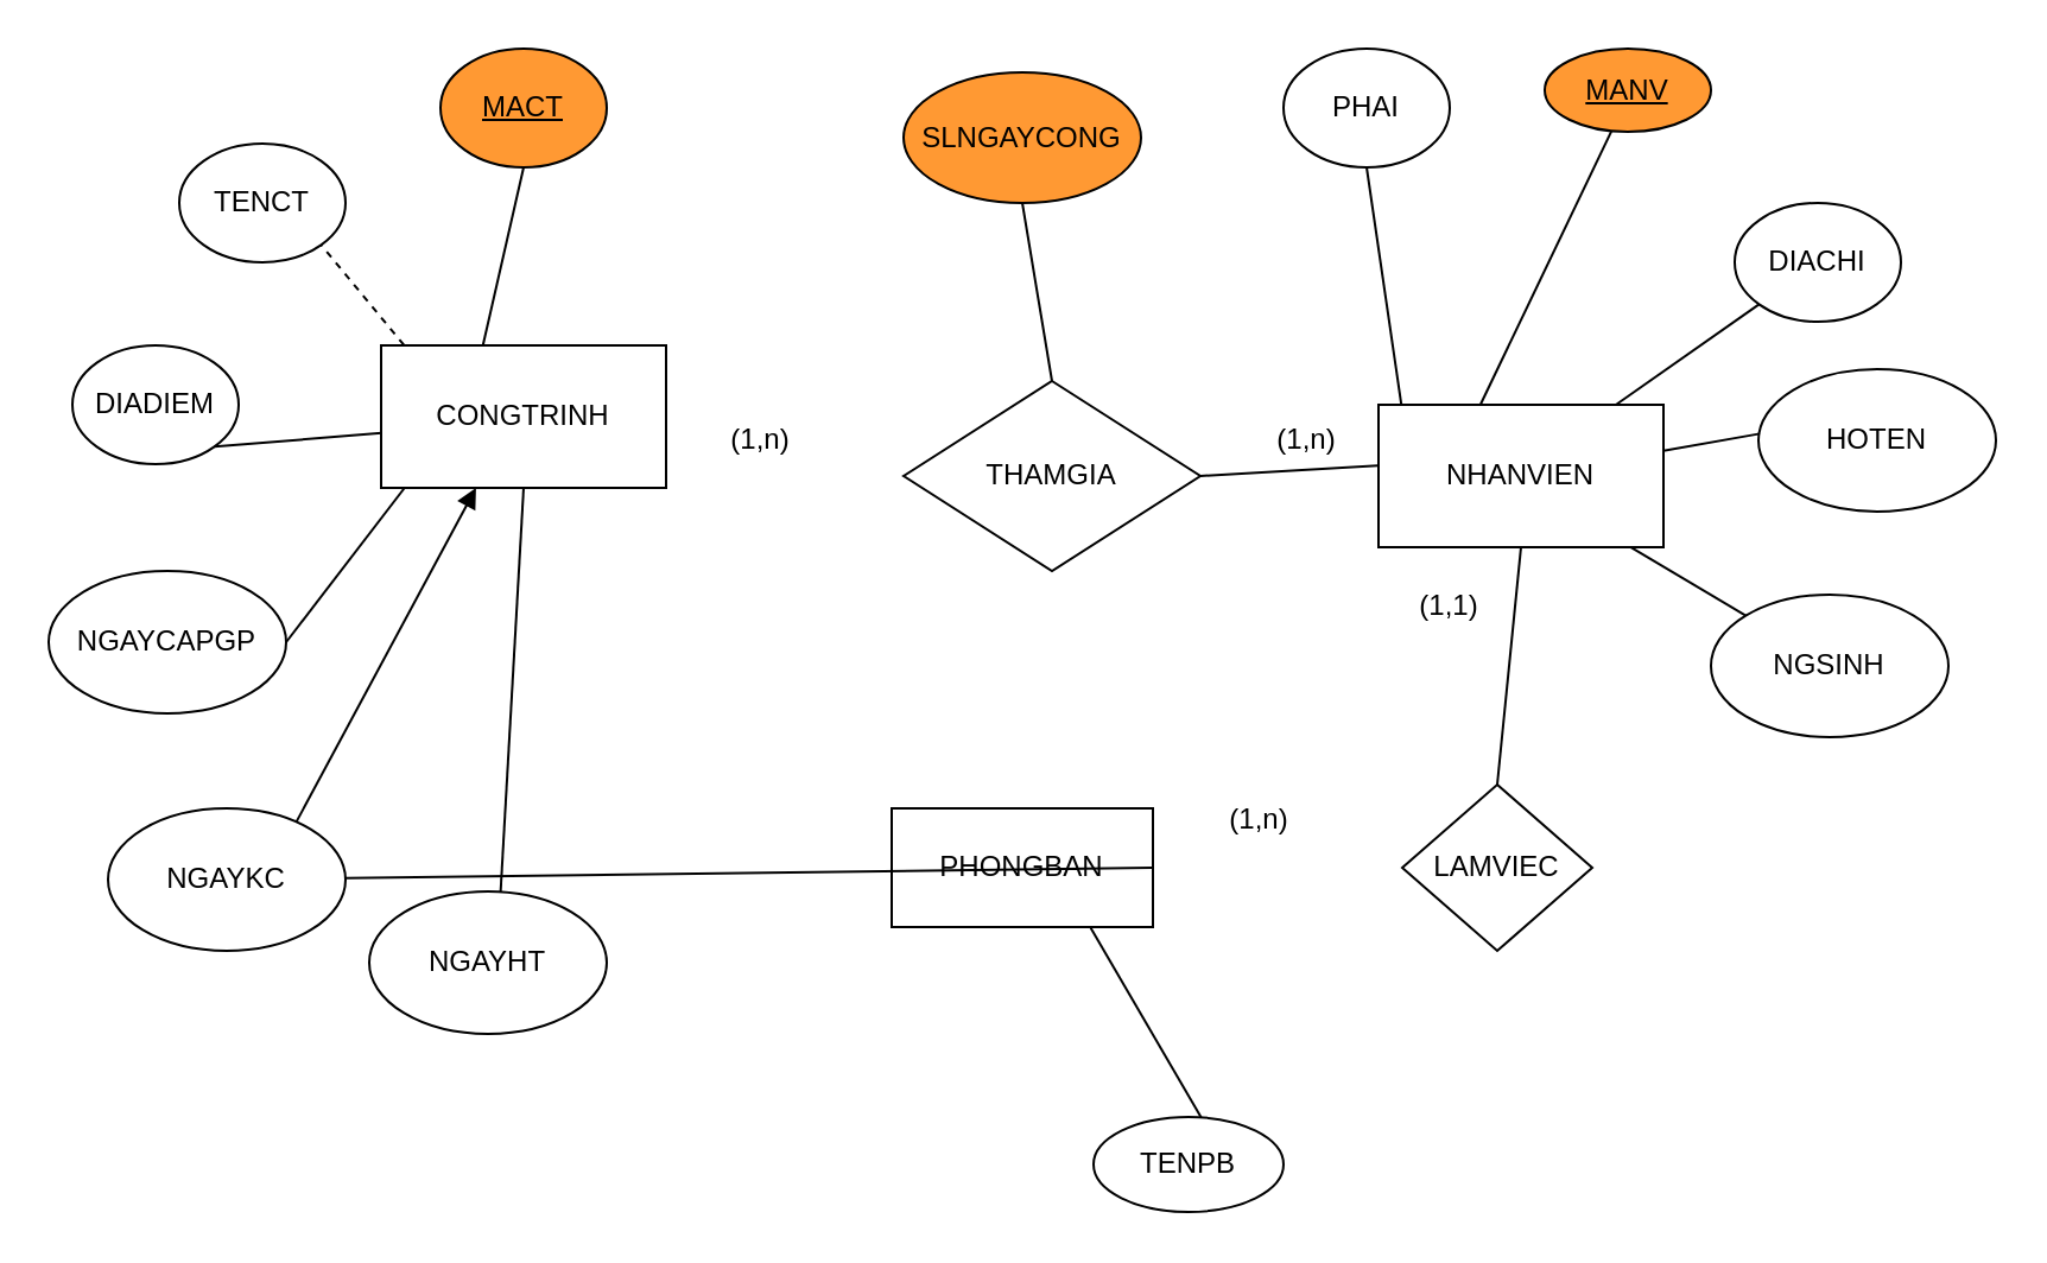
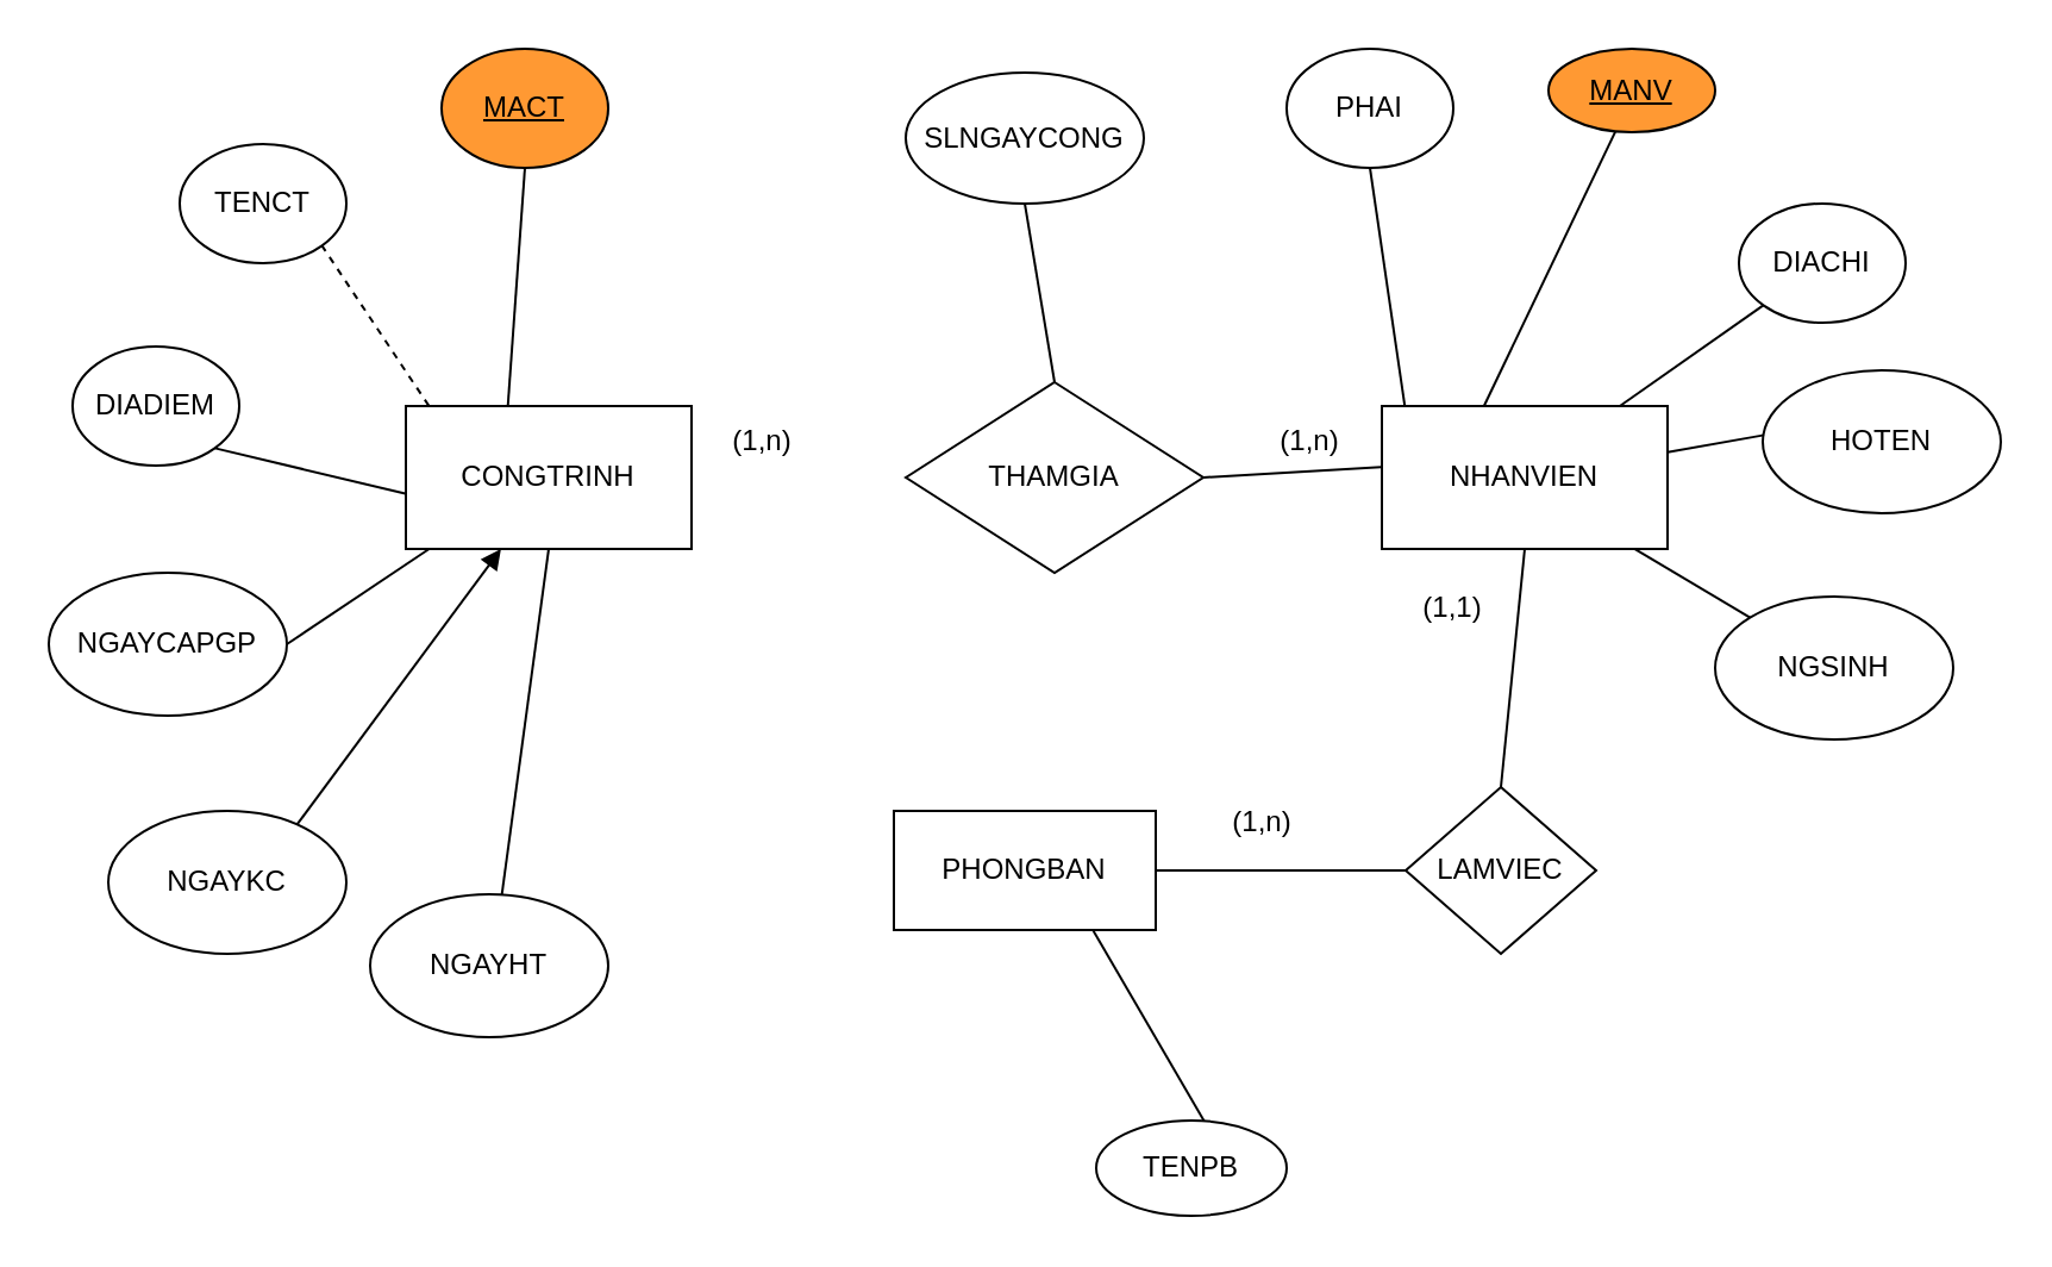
  <mxCell id="0" />
  <mxCell id="1" parent="0" />
- <mxCell id="2" value="CONGTRINH" style="rounded=0;whiteSpace=wrap;html=1;" vertex="1" parent="1"><mxGeometry x="160" y="145" width="120" height="60" as="geometry" /></mxCell>
+ <mxCell id="2" value="CONGTRINH" style="rounded=0;whiteSpace=wrap;html=1;" vertex="1" parent="1"><mxGeometry x="170" y="170" width="120" height="60" as="geometry" /></mxCell>
  <mxCell id="3" value="(1,n)" style="text;html=1;align=center;verticalAlign=middle;whiteSpace=wrap;rounded=0;" vertex="1" parent="1"><mxGeometry x="290" y="170" width="60" height="30" as="geometry" /></mxCell>
  <mxCell id="4" value="MACT" style="ellipse;whiteSpace=wrap;html=1;fontStyle=4;strokeColor=#000000;fillColor=#FF9933;" vertex="1" parent="1"><mxGeometry x="185" y="20" width="70" height="50" as="geometry" /></mxCell>
  <mxCell id="5" value="TENCT" style="ellipse;whiteSpace=wrap;html=1;" vertex="1" parent="1"><mxGeometry x="75" y="60" width="70" height="50" as="geometry" /></mxCell>
  <mxCell id="6" value="DIADIEM" style="ellipse;whiteSpace=wrap;html=1;" vertex="1" parent="1"><mxGeometry x="30" y="145" width="70" height="50" as="geometry" /></mxCell>
  <mxCell id="7" value="NGAYCAPGP" style="ellipse;whiteSpace=wrap;html=1;" vertex="1" parent="1"><mxGeometry x="20" y="240" width="100" height="60" as="geometry" /></mxCell>
  <mxCell id="8" value="NGAYKC" style="ellipse;whiteSpace=wrap;html=1;" vertex="1" parent="1"><mxGeometry x="45" y="340" width="100" height="60" as="geometry" /></mxCell>
  <mxCell id="9" value="NGAYHT" style="ellipse;whiteSpace=wrap;html=1;" vertex="1" parent="1"><mxGeometry x="155" y="375" width="100" height="60" as="geometry" /></mxCell>
  <mxCell id="10" value="" style="endArrow=none;html=1;rounded=0;entryX=0.5;entryY=1;entryDx=0;entryDy=0;exitX=0.357;exitY=0.002;exitDx=0;exitDy=0;exitPerimeter=0;" edge="1" parent="1" source="2" target="4"><mxGeometry width="50" height="50" relative="1" as="geometry"><mxPoint x="205" y="170" as="sourcePoint" /><mxPoint x="255" y="120" as="targetPoint" /></mxGeometry></mxCell>
  <mxCell id="11" value="" style="endArrow=none;html=1;rounded=0;exitX=1;exitY=0.5;exitDx=0;exitDy=0;entryX=0.083;entryY=0.998;entryDx=0;entryDy=0;entryPerimeter=0;" edge="1" parent="1" source="7" target="2"><mxGeometry width="50" height="50" relative="1" as="geometry"><mxPoint x="195" y="280" as="sourcePoint" /><mxPoint x="245" y="230" as="targetPoint" /></mxGeometry></mxCell>
  <mxCell id="12" value="" style="endArrow=block;html=1;rounded=0;entryX=0.333;entryY=1;entryDx=0;entryDy=0;entryPerimeter=0;exitX=0.793;exitY=0.095;exitDx=0;exitDy=0;exitPerimeter=0;" edge="1" parent="1" source="8" target="2"><mxGeometry width="50" height="50" relative="1" as="geometry"><mxPoint x="170" y="320" as="sourcePoint" /><mxPoint x="220" y="270" as="targetPoint" /></mxGeometry></mxCell>
  <mxCell id="13" value="" style="endArrow=none;html=1;rounded=0;entryX=1;entryY=1;entryDx=0;entryDy=0;exitX=0.08;exitY=-0.003;exitDx=0;exitDy=0;exitPerimeter=0;dashed=1;" edge="1" parent="1" source="2" target="5"><mxGeometry width="50" height="50" relative="1" as="geometry"><mxPoint x="150" y="170" as="sourcePoint" /><mxPoint x="200" y="120" as="targetPoint" /></mxGeometry></mxCell>
  <mxCell id="14" value="" style="endArrow=none;html=1;rounded=0;exitX=0.553;exitY=0.006;exitDx=0;exitDy=0;exitPerimeter=0;entryX=0.5;entryY=1;entryDx=0;entryDy=0;" edge="1" parent="1" source="9" target="2"><mxGeometry width="50" height="50" relative="1" as="geometry"><mxPoint x="250" y="300" as="sourcePoint" /><mxPoint x="300" y="250" as="targetPoint" /></mxGeometry></mxCell>
  <mxCell id="15" value="" style="endArrow=none;html=1;rounded=0;exitX=1;exitY=1;exitDx=0;exitDy=0;entryX=0.002;entryY=0.615;entryDx=0;entryDy=0;entryPerimeter=0;" edge="1" parent="1" source="6" target="2"><mxGeometry width="50" height="50" relative="1" as="geometry"><mxPoint x="250" y="240" as="sourcePoint" /><mxPoint x="300" y="190" as="targetPoint" /></mxGeometry></mxCell>
  <mxCell id="16" value="NHANVIEN" style="rounded=0;whiteSpace=wrap;html=1;" vertex="1" parent="1"><mxGeometry x="580" y="170" width="120" height="60" as="geometry" /></mxCell>
  <mxCell id="17" value="MANV" style="ellipse;whiteSpace=wrap;html=1;fontStyle=4;strokeColor=#000000;fillColor=#FF9933;" vertex="1" parent="1"><mxGeometry x="650" y="20" width="70" height="35" as="geometry" /></mxCell>
  <mxCell id="18" value="PHAI" style="ellipse;whiteSpace=wrap;html=1;" vertex="1" parent="1"><mxGeometry x="540" y="20" width="70" height="50" as="geometry" /></mxCell>
  <mxCell id="19" value="DIACHI" style="ellipse;whiteSpace=wrap;html=1;" vertex="1" parent="1"><mxGeometry x="730" y="85" width="70" height="50" as="geometry" /></mxCell>
  <mxCell id="20" value="NGSINH" style="ellipse;whiteSpace=wrap;html=1;" vertex="1" parent="1"><mxGeometry x="720" y="250" width="100" height="60" as="geometry" /></mxCell>
  <mxCell id="21" value="HOTEN" style="ellipse;whiteSpace=wrap;html=1;" vertex="1" parent="1"><mxGeometry x="740" y="155" width="100" height="60" as="geometry" /></mxCell>
  <mxCell id="22" value="" style="endArrow=none;html=1;rounded=0;exitX=0.357;exitY=0.002;exitDx=0;exitDy=0;exitPerimeter=0;entryX=0.4;entryY=0.998;entryDx=0;entryDy=0;entryPerimeter=0;" edge="1" parent="1" source="16" target="17"><mxGeometry width="50" height="50" relative="1" as="geometry"><mxPoint x="615" y="150" as="sourcePoint" /><mxPoint x="679" y="71" as="targetPoint" /></mxGeometry></mxCell>
  <mxCell id="23" value="" style="endArrow=none;html=1;rounded=0;entryX=0.886;entryY=1.001;entryDx=0;entryDy=0;entryPerimeter=0;exitX=0;exitY=0;exitDx=0;exitDy=0;" edge="1" parent="1" source="20" target="16"><mxGeometry width="50" height="50" relative="1" as="geometry"><mxPoint x="580" y="300" as="sourcePoint" /><mxPoint x="630" y="250" as="targetPoint" /></mxGeometry></mxCell>
  <mxCell id="24" value="" style="endArrow=none;html=1;rounded=0;entryX=0.5;entryY=1;entryDx=0;entryDy=0;exitX=0.08;exitY=-0.003;exitDx=0;exitDy=0;exitPerimeter=0;" edge="1" parent="1" source="16" target="18"><mxGeometry width="50" height="50" relative="1" as="geometry"><mxPoint x="560" y="150" as="sourcePoint" /><mxPoint x="610" y="100" as="targetPoint" /></mxGeometry></mxCell>
  <mxCell id="25" value="" style="endArrow=none;html=1;rounded=0;exitX=0.006;exitY=0.453;exitDx=0;exitDy=0;exitPerimeter=0;" edge="1" parent="1" source="21" target="16"><mxGeometry width="50" height="50" relative="1" as="geometry"><mxPoint x="660" y="280" as="sourcePoint" /><mxPoint x="710" y="230" as="targetPoint" /></mxGeometry></mxCell>
  <mxCell id="26" value="" style="endArrow=none;html=1;rounded=0;exitX=0;exitY=1;exitDx=0;exitDy=0;entryX=0.833;entryY=0;entryDx=0;entryDy=0;entryPerimeter=0;" edge="1" parent="1" source="19" target="16"><mxGeometry width="50" height="50" relative="1" as="geometry"><mxPoint x="660" y="220" as="sourcePoint" /><mxPoint x="700" y="190" as="targetPoint" /></mxGeometry></mxCell>
  <mxCell id="27" value="THAMGIA" style="rhombus;whiteSpace=wrap;html=1;" vertex="1" parent="1"><mxGeometry x="380" y="160" width="125" height="80" as="geometry" /></mxCell>
  <mxCell id="28" value="" style="endArrow=none;html=1;rounded=0;exitX=1;exitY=0.5;exitDx=0;exitDy=0;entryX=-0.003;entryY=0.428;entryDx=0;entryDy=0;entryPerimeter=0;" edge="1" parent="1" source="27" target="16"><mxGeometry width="50" height="50" relative="1" as="geometry"><mxPoint x="520" y="220" as="sourcePoint" /><mxPoint x="570" y="170" as="targetPoint" /></mxGeometry></mxCell>
- <mxCell id="29" value="SLNGAYCONG" style="ellipse;whiteSpace=wrap;html=1;fillColor=#ff9933;" vertex="1" parent="1"><mxGeometry x="380" y="30" width="100" height="55" as="geometry" /></mxCell>
+ <mxCell id="29" value="SLNGAYCONG" style="ellipse;whiteSpace=wrap;html=1;" vertex="1" parent="1"><mxGeometry x="380" y="30" width="100" height="55" as="geometry" /></mxCell>
  <mxCell id="30" value="" style="endArrow=none;html=1;rounded=0;exitX=0.5;exitY=0;exitDx=0;exitDy=0;entryX=0.5;entryY=1;entryDx=0;entryDy=0;" edge="1" parent="1" source="27" target="29"><mxGeometry width="50" height="50" relative="1" as="geometry"><mxPoint x="417.5" y="145" as="sourcePoint" /><mxPoint x="467.5" y="95" as="targetPoint" /></mxGeometry></mxCell>
  <mxCell id="31" value="(1,n)" style="text;html=1;align=center;verticalAlign=middle;whiteSpace=wrap;rounded=0;" vertex="1" parent="1"><mxGeometry x="520" y="170" width="60" height="30" as="geometry" /></mxCell>
  <mxCell id="32" value="PHONGBAN" style="rounded=0;whiteSpace=wrap;html=1;" vertex="1" parent="1"><mxGeometry x="375" y="340" width="110" height="50" as="geometry" /></mxCell>
  <mxCell id="33" value="LAMVIEC" style="rhombus;whiteSpace=wrap;html=1;" vertex="1" parent="1"><mxGeometry x="590" y="330" width="80" height="70" as="geometry" /></mxCell>
  <mxCell id="34" value="" style="endArrow=none;html=1;rounded=0;exitX=0.5;exitY=0;exitDx=0;exitDy=0;entryX=0.5;entryY=1;entryDx=0;entryDy=0;" edge="1" parent="1" source="33" target="16"><mxGeometry width="50" height="50" relative="1" as="geometry"><mxPoint x="640" y="310" as="sourcePoint" /><mxPoint x="690" y="260" as="targetPoint" /></mxGeometry></mxCell>
- <mxCell id="35" value="" style="endArrow=none;html=1;rounded=0;exitX=1;exitY=0.5;exitDx=0;exitDy=0;" edge="1" parent="1" source="32" target="8"><mxGeometry width="50" height="50" relative="1" as="geometry"><mxPoint x="510" y="360" as="sourcePoint" /><mxPoint x="560" y="310" as="targetPoint" /></mxGeometry></mxCell>
+ <mxCell id="35" value="" style="endArrow=none;html=1;rounded=0;exitX=1;exitY=0.5;exitDx=0;exitDy=0;" edge="1" parent="1" source="32" target="33"><mxGeometry width="50" height="50" relative="1" as="geometry"><mxPoint x="510" y="360" as="sourcePoint" /><mxPoint x="560" y="310" as="targetPoint" /></mxGeometry></mxCell>
  <mxCell id="36" value="(1,n)" style="text;html=1;align=center;verticalAlign=middle;whiteSpace=wrap;rounded=0;" vertex="1" parent="1"><mxGeometry x="500" y="330" width="60" height="30" as="geometry" /></mxCell>
  <mxCell id="37" value="(1,1)" style="text;html=1;align=center;verticalAlign=middle;whiteSpace=wrap;rounded=0;" vertex="1" parent="1"><mxGeometry x="580" y="240" width="60" height="30" as="geometry" /></mxCell>
  <mxCell id="38" value="TENPB" style="ellipse;whiteSpace=wrap;html=1;" vertex="1" parent="1"><mxGeometry x="460" y="470" width="80" height="40" as="geometry" /></mxCell>
  <mxCell id="39" value="" style="endArrow=none;html=1;rounded=0;exitX=0.566;exitY=0.003;exitDx=0;exitDy=0;exitPerimeter=0;entryX=0.762;entryY=1.007;entryDx=0;entryDy=0;entryPerimeter=0;" edge="1" parent="1" source="38" target="32"><mxGeometry width="50" height="50" relative="1" as="geometry"><mxPoint x="510" y="470" as="sourcePoint" /><mxPoint x="700" y="420" as="targetPoint" /></mxGeometry></mxCell>
